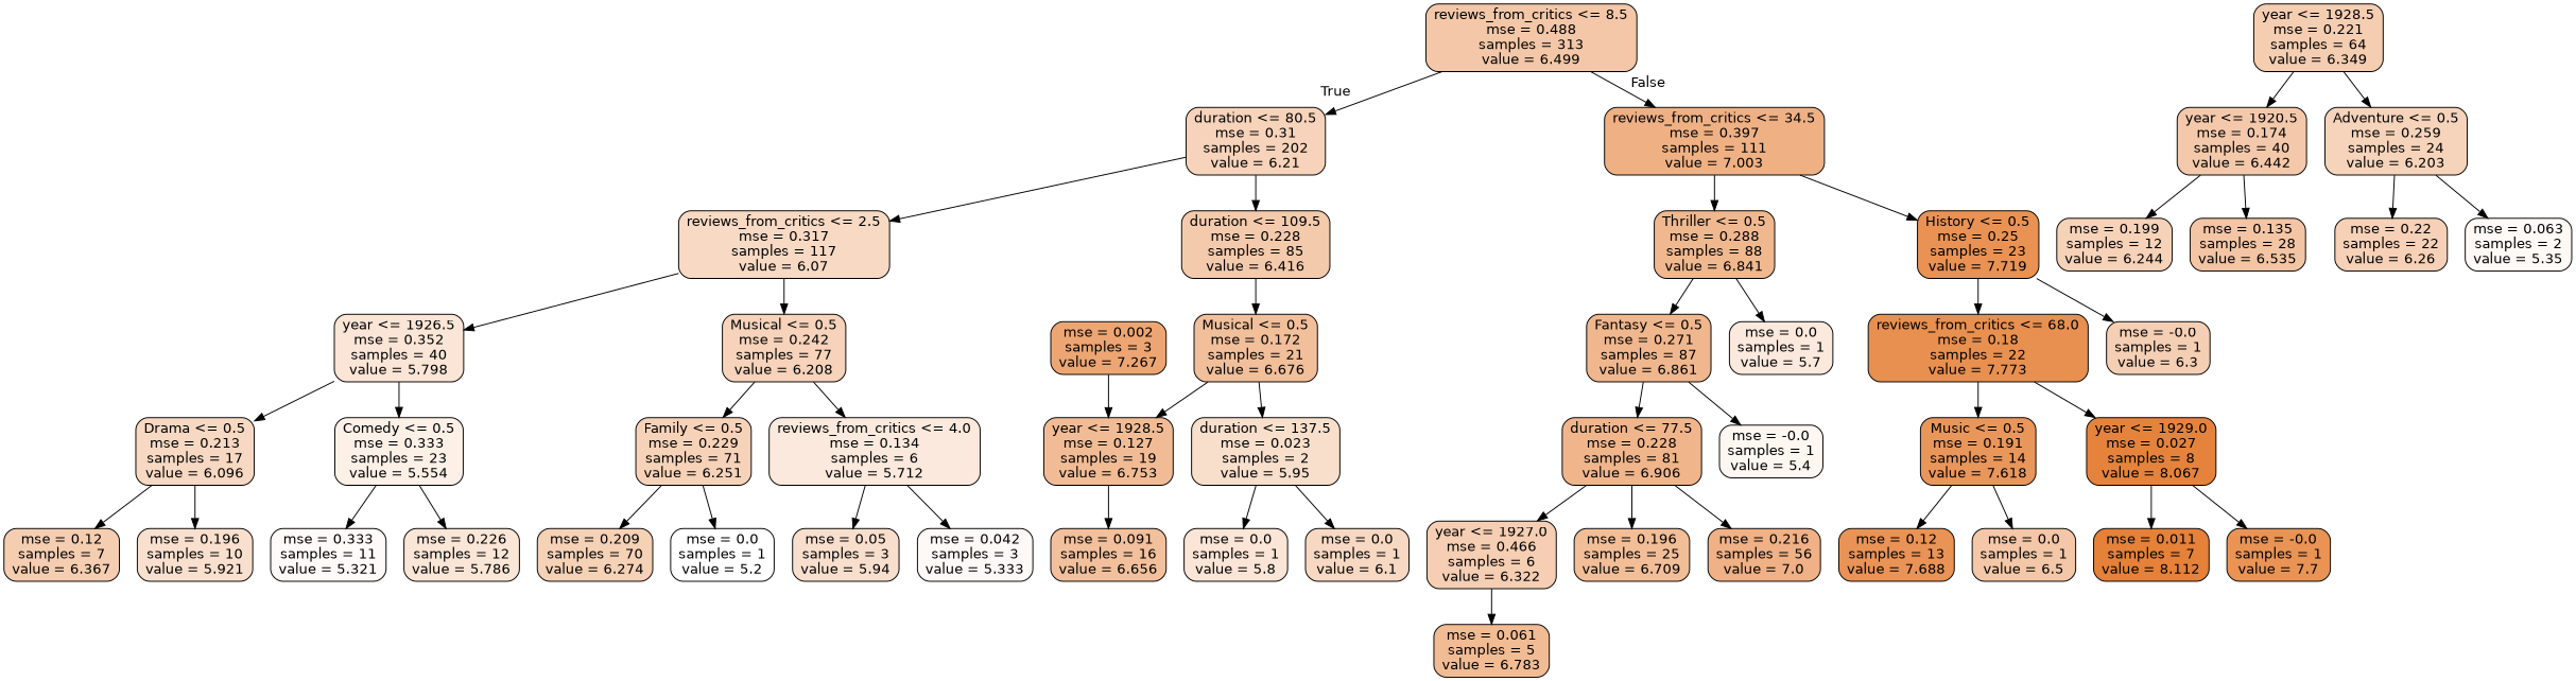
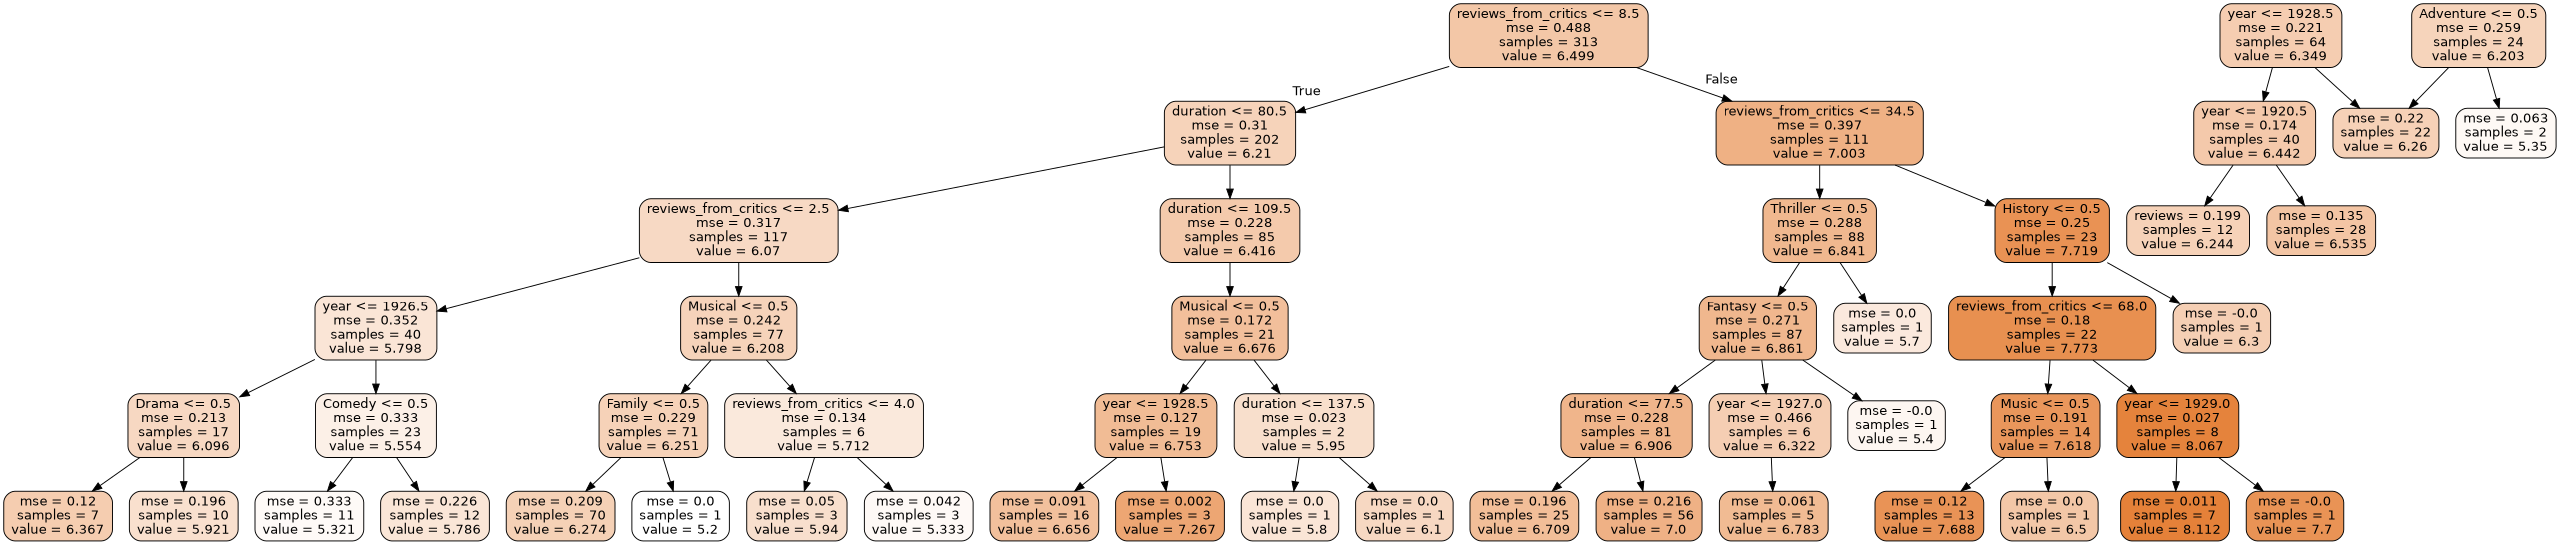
  digraph {
    node [color=black fillcolor="#f3c7a7" fontname=helvetica shape=box style="filled, rounded"]
    edge [fontname=helvetica]
    n1 [label="reviews_from_critics <= 8.5\nmse = 0.488\nsamples = 313\nvalue = 6.499"]
    n2 [fillcolor="#f6d3ba" label="duration <= 80.5\nmse = 0.31\nsamples = 202\nvalue = 6.21"]
    n3 [fillcolor="#efb184" label="reviews_from_critics <= 34.5\nmse = 0.397\nsamples = 111\nvalue = 7.003"]
    n4 [fillcolor="#f7d9c4" label="reviews_from_critics <= 2.5\nmse = 0.317\nsamples = 117\nvalue = 6.07"]
    n5 [fillcolor="#f4caac" label="duration <= 109.5\nmse = 0.228\nsamples = 85\nvalue = 6.416"]
    n6 [fillcolor="#f0b88f" label="Thriller <= 0.5\nmse = 0.288\nsamples = 88\nvalue = 6.841"]
    n7 [fillcolor="#e99254" label="History <= 0.5\nmse = 0.25\nsamples = 23\nvalue = 7.719"]
    n8 [fillcolor="#fae5d6" label="year <= 1926.5\nmse = 0.352\nsamples = 40\nvalue = 5.798"]
    n9 [fillcolor="#f6d3ba" label="Musical <= 0.5\nmse = 0.242\nsamples = 77\nvalue = 6.208"]
    n10 [fillcolor="#f2bf9b" label="Musical <= 0.5\nmse = 0.172\nsamples = 21\nvalue = 6.676"]
    n11 [fillcolor="#f7d8c2" label="Drama <= 0.5\nmse = 0.213\nsamples = 17\nvalue = 6.096"]
    n12 [fillcolor="#fcf0e7" label="Comedy <= 0.5\nmse = 0.333\nsamples = 23\nvalue = 5.554"]
    n13 [fillcolor="#f6d2b8" label="Family <= 0.5\nmse = 0.229\nsamples = 71\nvalue = 6.251"]
    n14 [fillcolor="#fae9dc" label="reviews_from_critics <= 4.0\nmse = 0.134\nsamples = 6\nvalue = 5.712"]
    n15 [fillcolor="#f5cdb0" label="mse = 0.12\nsamples = 7\nvalue = 6.367"]
    n16 [fillcolor="#f9e0ce" label="mse = 0.196\nsamples = 10\nvalue = 5.921"]
    n17 [fillcolor="#fefaf7" label="mse = 0.333\nsamples = 11\nvalue = 5.321"]
    n18 [fillcolor="#fae6d7" label="mse = 0.226\nsamples = 12\nvalue = 5.786"]
    n19 [fillcolor="#f5d1b6" label="mse = 0.209\nsamples = 70\nvalue = 6.274"]
    n20 [fillcolor="#ffffff" label="mse = 0.0\nsamples = 1\nvalue = 5.2"]
    n21 [fillcolor="#f8dfcd" label="mse = 0.05\nsamples = 3\nvalue = 5.94"]
    n22 [fillcolor="#fef9f6" label="mse = 0.042\nsamples = 3\nvalue = 5.333"]
    n23 [fillcolor="#f5cdb1" label="year <= 1928.5\nmse = 0.221\nsamples = 64\nvalue = 6.349"]
    n24 [fillcolor="#f4c9ab" label="year <= 1920.5\nmse = 0.174\nsamples = 40\nvalue = 6.442"]
    n25 [fillcolor="#f6d4bb" label="Adventure <= 0.5\nmse = 0.259\nsamples = 24\nvalue = 6.203"]
    n26 [fillcolor="#f1bc95" label="year <= 1928.5\nmse = 0.127\nsamples = 19\nvalue = 6.753"]
    n27 [fillcolor="#f8dfcc" label="duration <= 137.5\nmse = 0.023\nsamples = 2\nvalue = 5.95"]
-   n28 [fillcolor="#f6d2b8" label="mse = 0.199\nsamples = 12\nvalue = 6.244"]
+   n28 [fillcolor="#f6d2b8" label="reviews = 0.199\nsamples = 12\nvalue = 6.244"]
    n29 [fillcolor="#f3c5a4" label="mse = 0.135\nsamples = 28\nvalue = 6.535"]
    n30 [fillcolor="#f6d1b7" label="mse = 0.22\nsamples = 22\nvalue = 6.26"]
    n31 [fillcolor="#fef9f5" label="mse = 0.063\nsamples = 2\nvalue = 5.35"]
    n32 [fillcolor="#f2c09c" label="mse = 0.091\nsamples = 16\nvalue = 6.656"]
    n33 [fillcolor="#eda673" label="mse = 0.002\nsamples = 3\nvalue = 7.267"]
    n34 [fillcolor="#fae5d6" label="mse = 0.0\nsamples = 1\nvalue = 5.8"]
    n35 [fillcolor="#f7d8c2" label="mse = 0.0\nsamples = 1\nvalue = 6.1"]
    n36 [fillcolor="#f0b78e" label="Fantasy <= 0.5\nmse = 0.271\nsamples = 87\nvalue = 6.861"]
    n37 [fillcolor="#fbe9dd" label="mse = 0.0\nsamples = 1\nvalue = 5.7"]
    n38 [fillcolor="#e89050" label="reviews_from_critics <= 68.0\nmse = 0.18\nsamples = 22\nvalue = 7.773"]
    n39 [fillcolor="#f5cfb4" label="mse = -0.0\nsamples = 1\nvalue = 6.3"]
    n40 [fillcolor="#f0b58b" label="duration <= 77.5\nmse = 0.228\nsamples = 81\nvalue = 6.906"]
    n41 [fillcolor="#f5ceb3" label="year <= 1927.0\nmse = 0.466\nsamples = 6\nvalue = 6.322"]
    n42 [fillcolor="#fdf6f1" label="mse = -0.0\nsamples = 1\nvalue = 5.4"]
    n43 [fillcolor="#f2be98" label="mse = 0.196\nsamples = 25\nvalue = 6.709"]
    n44 [fillcolor="#efb185" label="mse = 0.216\nsamples = 56\nvalue = 7.0"]
    n45 [fillcolor="#f1bb93" label="mse = 0.061\nsamples = 5\nvalue = 6.783"]
    n46 [fillcolor="#e9965b" label="Music <= 0.5\nmse = 0.191\nsamples = 14\nvalue = 7.618"]
    n47 [fillcolor="#e5833c" label="year <= 1929.0\nmse = 0.027\nsamples = 8\nvalue = 8.067"]
    n48 [fillcolor="#e99356" label="mse = 0.12\nsamples = 13\nvalue = 7.688"]
    n49 [label="mse = 0.0\nsamples = 1\nvalue = 6.5"]
    n50 [fillcolor="#e58139" label="mse = 0.011\nsamples = 7\nvalue = 8.112"]
    n51 [fillcolor="#e99355" label="mse = -0.0\nsamples = 1\nvalue = 7.7"]
    n1 -> n2 [headlabel=True labelangle=45 labeldistance=2.5]
    n1 -> n3 [headlabel=False labelangle=-45 labeldistance=2.5]
    n2 -> n4
    n2 -> n5
    n3 -> n6
    n3 -> n7
    n4 -> n8
    n4 -> n9
    n5 -> n10
    n6 -> n36
    n6 -> n37
    n7 -> n38
    n7 -> n39
    n8 -> n11
    n8 -> n12
    n9 -> n13
    n9 -> n14
    n10 -> n26
    n10 -> n27
    n11 -> n15
    n11 -> n16
    n12 -> n17
    n12 -> n18
    n13 -> n19
    n13 -> n20
    n14 -> n21
    n14 -> n22
    n23 -> n24
-   n23 -> n25
+   n23 -> n30
    n24 -> n28
    n24 -> n29
    n25 -> n30
    n25 -> n31
    n26 -> n32
-   n33 -> n26
+   n26 -> n33
    n27 -> n34
    n27 -> n35
    n36 -> n40
-   n40 -> n41
+   n36 -> n41
    n36 -> n42
    n38 -> n46
    n38 -> n47
    n40 -> n43
    n40 -> n44
    n41 -> n45
    n46 -> n48
    n46 -> n49
    n47 -> n50
    n47 -> n51
  }
